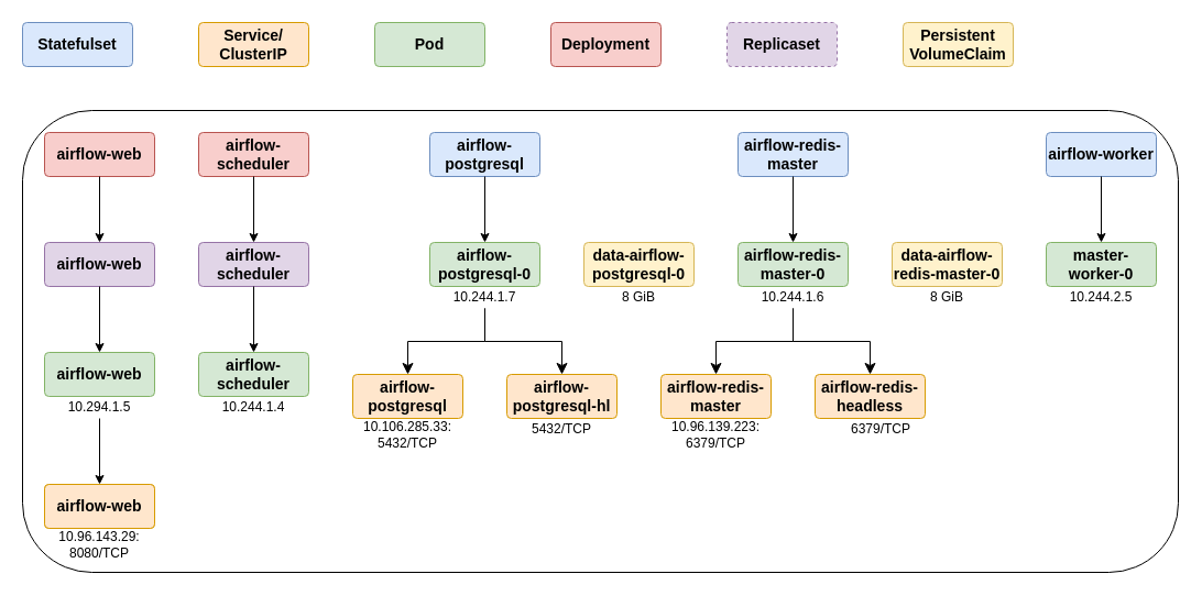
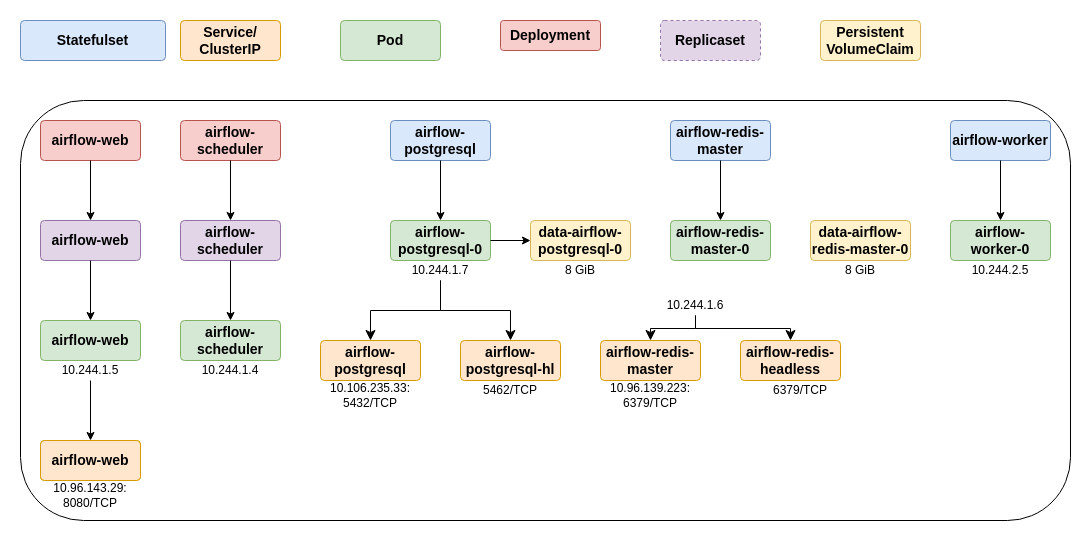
  <mxCell id="0" />
  <mxCell id="1" parent="0" />
- <mxCell id="2" value="&lt;b&gt;&lt;font style=&quot;font-size: 14px;&quot;&gt;Statefulset&lt;/font&gt;&lt;/b&gt;" style="rounded=1;arcSize=10;whiteSpace=wrap;html=1;align=center;fillColor=#dae8fc;strokeColor=#6c8ebf;" parent="1" vertex="1"><mxGeometry x="20" y="20" width="100" height="40" as="geometry" /></mxCell>
+ <mxCell id="2" value="&lt;b&gt;&lt;font style=&quot;font-size: 14px;&quot;&gt;Statefulset&lt;/font&gt;&lt;/b&gt;" style="rounded=1;arcSize=10;whiteSpace=wrap;html=1;align=center;fillColor=#dae8fc;strokeColor=#6c8ebf;" parent="1" vertex="1"><mxGeometry x="20" y="20" width="145" height="40" as="geometry" /></mxCell>
  <mxCell id="3" value="&lt;b&gt;&lt;font style=&quot;font-size: 14px;&quot;&gt;Pod&lt;/font&gt;&lt;/b&gt;" style="rounded=1;arcSize=10;whiteSpace=wrap;html=1;align=center;fillColor=#d5e8d4;strokeColor=#82b366;" parent="1" vertex="1"><mxGeometry x="340" y="20" width="100" height="40" as="geometry" /></mxCell>
  <mxCell id="4" value="&lt;b&gt;&lt;font style=&quot;font-size: 14px;&quot;&gt;Service/&lt;/font&gt;&lt;/b&gt;&lt;div&gt;&lt;b&gt;&lt;font style=&quot;font-size: 14px;&quot;&gt;ClusterIP&lt;/font&gt;&lt;/b&gt;&lt;/div&gt;" style="rounded=1;arcSize=10;whiteSpace=wrap;html=1;align=center;fillColor=#ffe6cc;strokeColor=#d79b00;" parent="1" vertex="1"><mxGeometry x="180" y="20" width="100" height="40" as="geometry" /></mxCell>
  <mxCell id="5" value="" style="rounded=1;whiteSpace=wrap;html=1;" parent="1" vertex="1"><mxGeometry x="20" y="100" width="1050" height="420" as="geometry" /></mxCell>
  <mxCell id="6" value="&lt;b&gt;&lt;font style=&quot;font-size: 14px;&quot;&gt;airflow-web&lt;/font&gt;&lt;/b&gt;" style="rounded=1;arcSize=10;whiteSpace=wrap;html=1;align=center;fillColor=#f8cecc;strokeColor=#b85450;" parent="1" vertex="1"><mxGeometry x="40" y="120" width="100" height="40" as="geometry" /></mxCell>
  <mxCell id="7" value="&lt;b&gt;&lt;font style=&quot;font-size: 14px;&quot;&gt;airflow-postgresql&lt;/font&gt;&lt;/b&gt;" style="rounded=1;arcSize=10;whiteSpace=wrap;html=1;align=center;fillColor=#dae8fc;strokeColor=#6c8ebf;" parent="1" vertex="1"><mxGeometry x="390" y="120" width="100" height="40" as="geometry" /></mxCell>
  <mxCell id="8" value="&lt;b&gt;&lt;font style=&quot;font-size: 14px;&quot;&gt;airflow-postgresql-0&lt;/font&gt;&lt;/b&gt;" style="rounded=1;arcSize=10;whiteSpace=wrap;html=1;align=center;fillColor=#d5e8d4;strokeColor=#82b366;" parent="1" vertex="1"><mxGeometry x="390" y="220" width="100" height="40" as="geometry" /></mxCell>
  <mxCell id="9" value="10.244.1.7" style="text;html=1;align=center;verticalAlign=middle;whiteSpace=wrap;rounded=0;" parent="1" vertex="1"><mxGeometry x="390" y="260" width="100" height="20" as="geometry" /></mxCell>
  <mxCell id="10" value="&lt;b&gt;&lt;font style=&quot;font-size: 14px;&quot;&gt;airflow-web&lt;/font&gt;&lt;/b&gt;" style="rounded=1;arcSize=10;whiteSpace=wrap;html=1;align=center;fillColor=#e1d5e7;strokeColor=#9673a6;" parent="1" vertex="1"><mxGeometry x="40" y="220" width="100" height="40" as="geometry" /></mxCell>
  <mxCell id="11" value="" style="endArrow=classic;html=1;rounded=0;entryX=0.5;entryY=0;entryDx=0;entryDy=0;exitX=0.5;exitY=1;exitDx=0;exitDy=0;" parent="1" source="6" target="10" edge="1"><mxGeometry width="50" height="50" relative="1" as="geometry"><mxPoint x="70" y="280" as="sourcePoint" /><mxPoint x="220" y="230" as="targetPoint" /></mxGeometry></mxCell>
  <mxCell id="12" value="&lt;b&gt;&lt;font style=&quot;font-size: 14px;&quot;&gt;airflow-postgresql&lt;/font&gt;&lt;/b&gt;" style="rounded=1;arcSize=10;whiteSpace=wrap;html=1;align=center;fillColor=#ffe6cc;strokeColor=#d79b00;" parent="1" vertex="1"><mxGeometry x="320" y="340" width="100" height="40" as="geometry" /></mxCell>
- <mxCell id="13" value="10.106.285.33:&lt;div&gt;5432/TCP&lt;/div&gt;" style="text;html=1;align=center;verticalAlign=middle;whiteSpace=wrap;rounded=0;" parent="1" vertex="1"><mxGeometry x="320" y="380" width="100" height="30" as="geometry" /></mxCell>
- <mxCell id="14" value="&lt;b&gt;&lt;font style=&quot;font-size: 14px;&quot;&gt;Deployment&lt;/font&gt;&lt;/b&gt;" style="rounded=1;arcSize=10;whiteSpace=wrap;html=1;align=center;fillColor=#f8cecc;strokeColor=#b85450;" parent="1" vertex="1"><mxGeometry x="500" y="20" width="100" height="40" as="geometry" /></mxCell>
+ <mxCell id="13" value="10.106.235.33:&lt;div&gt;5432/TCP&lt;/div&gt;" style="text;html=1;align=center;verticalAlign=middle;whiteSpace=wrap;rounded=0;" parent="1" vertex="1"><mxGeometry x="320" y="380" width="100" height="30" as="geometry" /></mxCell>
+ <mxCell id="14" value="&lt;b&gt;&lt;font style=&quot;font-size: 14px;&quot;&gt;Deployment&lt;/font&gt;&lt;/b&gt;" style="rounded=1;arcSize=10;whiteSpace=wrap;html=1;align=center;fillColor=#f8cecc;strokeColor=#b85450;" parent="1" vertex="1"><mxGeometry x="500" y="20" width="100" height="30" as="geometry" /></mxCell>
  <mxCell id="15" value="&lt;span style=&quot;font-size: 14px;&quot;&gt;&lt;b&gt;Replicaset&lt;/b&gt;&lt;/span&gt;" style="rounded=1;arcSize=10;whiteSpace=wrap;html=1;align=center;fillColor=#e1d5e7;strokeColor=#9673a6;dashed=1;" parent="1" vertex="1"><mxGeometry x="660" y="20" width="100" height="40" as="geometry" /></mxCell>
  <mxCell id="16" value="&lt;span style=&quot;font-size: 14px;&quot;&gt;&lt;b&gt;Persistent&lt;/b&gt;&lt;/span&gt;&lt;div&gt;&lt;span style=&quot;font-size: 14px;&quot;&gt;&lt;b&gt;VolumeClaim&lt;/b&gt;&lt;/span&gt;&lt;/div&gt;" style="rounded=1;arcSize=10;whiteSpace=wrap;html=1;align=center;fillColor=#fff2cc;strokeColor=#d6b656;" parent="1" vertex="1"><mxGeometry x="820" y="20" width="100" height="40" as="geometry" /></mxCell>
  <mxCell id="17" value="&lt;b&gt;&lt;font style=&quot;font-size: 14px;&quot;&gt;airflow-web&lt;/font&gt;&lt;/b&gt;" style="rounded=1;arcSize=10;whiteSpace=wrap;html=1;align=center;fillColor=#d5e8d4;strokeColor=#82b366;" parent="1" vertex="1"><mxGeometry x="40" y="320" width="100" height="40" as="geometry" /></mxCell>
  <mxCell id="18" value="" style="endArrow=classic;html=1;rounded=0;entryX=0.5;entryY=0;entryDx=0;entryDy=0;exitX=0.5;exitY=1;exitDx=0;exitDy=0;" parent="1" source="10" target="17" edge="1"><mxGeometry width="50" height="50" relative="1" as="geometry"><mxPoint x="80" y="270" as="sourcePoint" /><mxPoint x="80" y="330" as="targetPoint" /></mxGeometry></mxCell>
- <mxCell id="19" value="10.294.1.5" style="text;html=1;align=center;verticalAlign=middle;whiteSpace=wrap;rounded=0;" parent="1" vertex="1"><mxGeometry x="40" y="360" width="100" height="20" as="geometry" /></mxCell>
+ <mxCell id="19" value="10.244.1.5" style="text;html=1;align=center;verticalAlign=middle;whiteSpace=wrap;rounded=0;" parent="1" vertex="1"><mxGeometry x="40" y="360" width="100" height="20" as="geometry" /></mxCell>
  <mxCell id="20" value="&lt;span style=&quot;font-size: 14px;&quot;&gt;&lt;b&gt;airflow&lt;/b&gt;&lt;/span&gt;" style="rounded=1;arcSize=10;whiteSpace=wrap;html=1;align=center;fillColor=#ffe6cc;strokeColor=#d79b00;" parent="1" vertex="1"><mxGeometry x="40" y="440" width="100" height="40" as="geometry" /></mxCell>
  <mxCell id="21" value="10.96.143.29:&lt;div&gt;8080/TCP&lt;/div&gt;" style="text;html=1;align=center;verticalAlign=middle;whiteSpace=wrap;rounded=0;" parent="1" vertex="1"><mxGeometry x="40" y="480" width="100" height="30" as="geometry" /></mxCell>
  <mxCell id="22" value="&lt;b&gt;&lt;font style=&quot;font-size: 14px;&quot;&gt;airflow-web&lt;/font&gt;&lt;/b&gt;" style="rounded=1;arcSize=10;whiteSpace=wrap;html=1;align=center;fillColor=#ffe6cc;strokeColor=#d79b00;" parent="1" vertex="1"><mxGeometry x="40" y="440" width="100" height="40" as="geometry" /></mxCell>
  <mxCell id="23" value="&lt;b&gt;&lt;font style=&quot;font-size: 14px;&quot;&gt;airflow-scheduler&lt;/font&gt;&lt;/b&gt;" style="rounded=1;arcSize=10;whiteSpace=wrap;html=1;align=center;fillColor=#f8cecc;strokeColor=#b85450;" parent="1" vertex="1"><mxGeometry x="180" y="120" width="100" height="40" as="geometry" /></mxCell>
  <mxCell id="24" value="&lt;b&gt;&lt;font style=&quot;font-size: 14px;&quot;&gt;airflow-scheduler&lt;/font&gt;&lt;/b&gt;" style="rounded=1;arcSize=10;whiteSpace=wrap;html=1;align=center;fillColor=#e1d5e7;strokeColor=#9673a6;" parent="1" vertex="1"><mxGeometry x="180" y="220" width="100" height="40" as="geometry" /></mxCell>
  <mxCell id="25" value="" style="endArrow=classic;html=1;rounded=0;entryX=0.5;entryY=0;entryDx=0;entryDy=0;exitX=0.5;exitY=1;exitDx=0;exitDy=0;" parent="1" source="23" target="24" edge="1"><mxGeometry width="50" height="50" relative="1" as="geometry"><mxPoint x="80" y="290" as="sourcePoint" /><mxPoint x="230" y="240" as="targetPoint" /></mxGeometry></mxCell>
  <mxCell id="26" value="&lt;b&gt;&lt;font style=&quot;font-size: 14px;&quot;&gt;airflow-scheduler&lt;/font&gt;&lt;/b&gt;" style="rounded=1;arcSize=10;whiteSpace=wrap;html=1;align=center;fillColor=#d5e8d4;strokeColor=#82b366;" parent="1" vertex="1"><mxGeometry x="180" y="320" width="100" height="40" as="geometry" /></mxCell>
  <mxCell id="27" value="" style="endArrow=classic;html=1;rounded=0;entryX=0.5;entryY=0;entryDx=0;entryDy=0;exitX=0.5;exitY=1;exitDx=0;exitDy=0;" parent="1" source="24" target="26" edge="1"><mxGeometry width="50" height="50" relative="1" as="geometry"><mxPoint x="90" y="280" as="sourcePoint" /><mxPoint x="90" y="340" as="targetPoint" /></mxGeometry></mxCell>
  <mxCell id="28" value="10.244.1.4" style="text;html=1;align=center;verticalAlign=middle;whiteSpace=wrap;rounded=0;" parent="1" vertex="1"><mxGeometry x="180" y="360" width="100" height="20" as="geometry" /></mxCell>
  <mxCell id="29" value="" style="endArrow=classic;html=1;rounded=0;entryX=0.5;entryY=0;entryDx=0;entryDy=0;exitX=0.5;exitY=1;exitDx=0;exitDy=0;" parent="1" source="19" target="22" edge="1"><mxGeometry width="50" height="50" relative="1" as="geometry"><mxPoint x="150" y="365" as="sourcePoint" /><mxPoint x="150" y="425" as="targetPoint" /></mxGeometry></mxCell>
  <mxCell id="30" value="&lt;b&gt;&lt;font style=&quot;font-size: 14px;&quot;&gt;airflow-postgresql-hl&lt;/font&gt;&lt;/b&gt;" style="rounded=1;arcSize=10;whiteSpace=wrap;html=1;align=center;fillColor=#ffe6cc;strokeColor=#d79b00;" parent="1" vertex="1"><mxGeometry x="460" y="340" width="100" height="40" as="geometry" /></mxCell>
  <mxCell id="31" value="" style="endArrow=classic;html=1;rounded=0;entryX=0.5;entryY=0;entryDx=0;entryDy=0;exitX=0.5;exitY=1;exitDx=0;exitDy=0;" parent="1" source="7" target="8" edge="1"><mxGeometry width="50" height="50" relative="1" as="geometry"><mxPoint x="390" y="170" as="sourcePoint" /><mxPoint x="390" y="230" as="targetPoint" /></mxGeometry></mxCell>
- <mxCell id="32" value="5432/TCP" style="text;html=1;align=center;verticalAlign=middle;whiteSpace=wrap;rounded=0;" parent="1" vertex="1"><mxGeometry x="460" y="380" width="100" height="20" as="geometry" /></mxCell>
+ <mxCell id="32" value="5462/TCP" style="text;html=1;align=center;verticalAlign=middle;whiteSpace=wrap;rounded=0;" parent="1" vertex="1"><mxGeometry x="460" y="380" width="100" height="20" as="geometry" /></mxCell>
  <mxCell id="33" value="" style="edgeStyle=elbowEdgeStyle;elbow=vertical;endArrow=classic;html=1;curved=0;rounded=0;endSize=8;startSize=8;exitX=0.5;exitY=1;exitDx=0;exitDy=0;entryX=0.5;entryY=0;entryDx=0;entryDy=0;" parent="1" source="9" target="12" edge="1"><mxGeometry width="50" height="50" relative="1" as="geometry"><mxPoint x="460" y="330" as="sourcePoint" /><mxPoint x="410" y="380" as="targetPoint" /></mxGeometry></mxCell>
  <mxCell id="34" value="" style="edgeStyle=elbowEdgeStyle;elbow=vertical;endArrow=classic;html=1;curved=0;rounded=0;endSize=8;startSize=8;exitX=0.5;exitY=1;exitDx=0;exitDy=0;entryX=0.5;entryY=0;entryDx=0;entryDy=0;" parent="1" source="9" target="30" edge="1"><mxGeometry width="50" height="50" relative="1" as="geometry"><mxPoint x="490" y="290" as="sourcePoint" /><mxPoint x="420" y="330" as="targetPoint" /></mxGeometry></mxCell>
  <mxCell id="35" value="&lt;b&gt;&lt;font style=&quot;font-size: 14px;&quot;&gt;airflow-redis-master&lt;/font&gt;&lt;/b&gt;" style="rounded=1;arcSize=10;whiteSpace=wrap;html=1;align=center;fillColor=#dae8fc;strokeColor=#6c8ebf;" parent="1" vertex="1"><mxGeometry x="670" y="120" width="100" height="40" as="geometry" /></mxCell>
  <mxCell id="36" value="&lt;b&gt;&lt;font style=&quot;font-size: 14px;&quot;&gt;airflow-redis-master-0&lt;/font&gt;&lt;/b&gt;" style="rounded=1;arcSize=10;whiteSpace=wrap;html=1;align=center;fillColor=#d5e8d4;strokeColor=#82b366;" parent="1" vertex="1"><mxGeometry x="670" y="220" width="100" height="40" as="geometry" /></mxCell>
- <mxCell id="37" value="10.244.1.6" style="text;html=1;align=center;verticalAlign=middle;whiteSpace=wrap;rounded=0;" parent="1" vertex="1"><mxGeometry x="670" y="260" width="100" height="20" as="geometry" /></mxCell>
+ <mxCell id="37" value="10.244.1.6" style="text;html=1;align=center;verticalAlign=middle;whiteSpace=wrap;rounded=0;" parent="1" vertex="1"><mxGeometry x="645" y="295" width="100" height="20" as="geometry" /></mxCell>
  <mxCell id="38" value="&lt;b&gt;&lt;font style=&quot;font-size: 14px;&quot;&gt;airflow-redis-master&lt;/font&gt;&lt;/b&gt;" style="rounded=1;arcSize=10;whiteSpace=wrap;html=1;align=center;fillColor=#ffe6cc;strokeColor=#d79b00;" parent="1" vertex="1"><mxGeometry x="600" y="340" width="100" height="40" as="geometry" /></mxCell>
  <mxCell id="39" value="10.96.139.223:&lt;div&gt;6379/TCP&lt;/div&gt;" style="text;html=1;align=center;verticalAlign=middle;whiteSpace=wrap;rounded=0;" parent="1" vertex="1"><mxGeometry x="600" y="380" width="100" height="30" as="geometry" /></mxCell>
  <mxCell id="40" value="&lt;b&gt;&lt;font style=&quot;font-size: 14px;&quot;&gt;airflow-redis-headless&lt;/font&gt;&lt;/b&gt;" style="rounded=1;arcSize=10;whiteSpace=wrap;html=1;align=center;fillColor=#ffe6cc;strokeColor=#d79b00;" parent="1" vertex="1"><mxGeometry x="740" y="340" width="100" height="40" as="geometry" /></mxCell>
  <mxCell id="41" value="" style="endArrow=classic;html=1;rounded=0;entryX=0.5;entryY=0;entryDx=0;entryDy=0;exitX=0.5;exitY=1;exitDx=0;exitDy=0;" parent="1" source="35" target="36" edge="1"><mxGeometry width="50" height="50" relative="1" as="geometry"><mxPoint x="690" y="170" as="sourcePoint" /><mxPoint x="690" y="230" as="targetPoint" /></mxGeometry></mxCell>
  <mxCell id="42" value="6379/TCP" style="text;html=1;align=center;verticalAlign=middle;whiteSpace=wrap;rounded=0;" parent="1" vertex="1"><mxGeometry x="750" y="380" width="100" height="20" as="geometry" /></mxCell>
  <mxCell id="43" value="" style="edgeStyle=elbowEdgeStyle;elbow=vertical;endArrow=classic;html=1;curved=0;rounded=0;endSize=8;startSize=8;exitX=0.5;exitY=1;exitDx=0;exitDy=0;entryX=0.5;entryY=0;entryDx=0;entryDy=0;" parent="1" source="37" target="38" edge="1"><mxGeometry width="50" height="50" relative="1" as="geometry"><mxPoint x="760" y="330" as="sourcePoint" /><mxPoint x="710" y="380" as="targetPoint" /></mxGeometry></mxCell>
  <mxCell id="44" value="" style="edgeStyle=elbowEdgeStyle;elbow=vertical;endArrow=classic;html=1;curved=0;rounded=0;endSize=8;startSize=8;exitX=0.5;exitY=1;exitDx=0;exitDy=0;entryX=0.5;entryY=0;entryDx=0;entryDy=0;" parent="1" source="37" target="40" edge="1"><mxGeometry width="50" height="50" relative="1" as="geometry"><mxPoint x="790" y="290" as="sourcePoint" /><mxPoint x="720" y="330" as="targetPoint" /></mxGeometry></mxCell>
+ <mxCell id="45" value="" style="endArrow=classic;html=1;rounded=0;exitX=1;exitY=0.5;exitDx=0;exitDy=0;entryX=0;entryY=0.5;entryDx=0;entryDy=0;" parent="1" source="8" target="46" edge="1"><mxGeometry width="50" height="50" relative="1" as="geometry"><mxPoint x="410" y="310" as="sourcePoint" /><mxPoint x="460" y="260" as="targetPoint" /></mxGeometry></mxCell>
  <mxCell id="46" value="&lt;span style=&quot;font-size: 14px;&quot;&gt;&lt;b&gt;data-airflow-postgresql-0&lt;/b&gt;&lt;/span&gt;" style="rounded=1;arcSize=10;whiteSpace=wrap;html=1;align=center;fillColor=#fff2cc;strokeColor=#d6b656;" parent="1" vertex="1"><mxGeometry x="530" y="220" width="100" height="40" as="geometry" /></mxCell>
  <mxCell id="47" value="&lt;span style=&quot;font-size: 14px;&quot;&gt;&lt;b&gt;data-airflow-redis-master-0&lt;/b&gt;&lt;/span&gt;" style="rounded=1;arcSize=10;whiteSpace=wrap;html=1;align=center;fillColor=#fff2cc;strokeColor=#d6b656;" parent="1" vertex="1"><mxGeometry x="810" y="220" width="100" height="40" as="geometry" /></mxCell>
  <mxCell id="48" value="8 GiB" style="text;html=1;align=center;verticalAlign=middle;whiteSpace=wrap;rounded=0;" parent="1" vertex="1"><mxGeometry x="530" y="260" width="100" height="20" as="geometry" /></mxCell>
  <mxCell id="49" value="8 GiB" style="text;html=1;align=center;verticalAlign=middle;whiteSpace=wrap;rounded=0;" parent="1" vertex="1"><mxGeometry x="810" y="260" width="100" height="20" as="geometry" /></mxCell>
  <mxCell id="50" value="&lt;b&gt;&lt;font style=&quot;font-size: 14px;&quot;&gt;airflow-worker&lt;/font&gt;&lt;/b&gt;" style="rounded=1;arcSize=10;whiteSpace=wrap;html=1;align=center;fillColor=#dae8fc;strokeColor=#6c8ebf;" parent="1" vertex="1"><mxGeometry x="950" y="120" width="100" height="40" as="geometry" /></mxCell>
- <mxCell id="51" value="&lt;b&gt;&lt;font style=&quot;font-size: 14px;&quot;&gt;master-worker-0&lt;/font&gt;&lt;/b&gt;" style="rounded=1;arcSize=10;whiteSpace=wrap;html=1;align=center;fillColor=#d5e8d4;strokeColor=#82b366;" parent="1" vertex="1"><mxGeometry x="950" y="220" width="100" height="40" as="geometry" /></mxCell>
+ <mxCell id="51" value="&lt;b&gt;&lt;font style=&quot;font-size: 14px;&quot;&gt;airflow-worker-0&lt;/font&gt;&lt;/b&gt;" style="rounded=1;arcSize=10;whiteSpace=wrap;html=1;align=center;fillColor=#d5e8d4;strokeColor=#82b366;" parent="1" vertex="1"><mxGeometry x="950" y="220" width="100" height="40" as="geometry" /></mxCell>
  <mxCell id="52" value="10.244.2.5" style="text;html=1;align=center;verticalAlign=middle;whiteSpace=wrap;rounded=0;" parent="1" vertex="1"><mxGeometry x="950" y="260" width="100" height="20" as="geometry" /></mxCell>
  <mxCell id="53" value="" style="endArrow=classic;html=1;rounded=0;entryX=0.5;entryY=0;entryDx=0;entryDy=0;exitX=0.5;exitY=1;exitDx=0;exitDy=0;" parent="1" source="50" target="51" edge="1"><mxGeometry width="50" height="50" relative="1" as="geometry"><mxPoint x="970" y="170" as="sourcePoint" /><mxPoint x="970" y="230" as="targetPoint" /></mxGeometry></mxCell>
